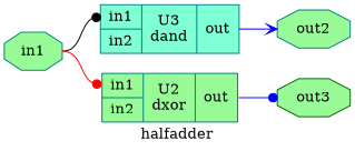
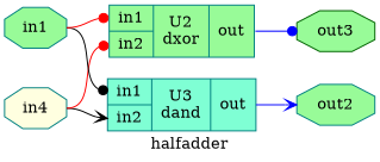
  digraph {
    label=halfadder
    rankdir=LR
    remincross=true
    node [color=teal fontcolor=black shape=octagon style=filled fillcolor=palegreen]
    edge [color=black fontcolor=black headport="p5:w" tailport=e arrowhead=dot]
    n1 [color=darkgreen label=out3]
    n2 [label=out2]
+   n3 [label=in4 fillcolor=lightyellow]
    n4 [label="{{<p4> in1|<p5> in2}|U3\ndand|{<p6> out}}" shape=record fillcolor=aquamarine fontcolor=""]
    n5 [label="{{<p4> in1|<p5> in2}|U2\ndxor|{<p6> out}}" shape=record fontcolor=""]
    n6 [label=in1]
+   n3 -> n4 [arrowhead=vee]
+   n3 -> n5 [color=red]
    n4 -> n2 [color=blue headport=w tailport="p6:e" arrowhead=vee]
    n5 -> n1 [color=blue headport=w tailport="p6:e"]
    n6 -> n4 [headport="p4:w"]
    n6 -> n5 [color=red headport="p4:w"]
  }
